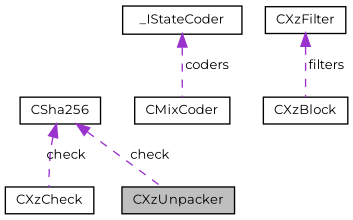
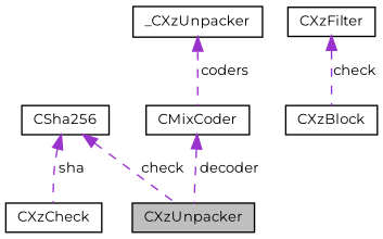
  digraph {
    fontname=Montserrat
    node [color=black fillcolor=white fontname=Montserrat fontsize=10 shape=record style=filled]
    edge [color=darkorchid3 dir=back fontname=Montserrat fontsize=10 labelfontname=Helvetica labelfontsize=10 style=dashed]
    n1 [fillcolor=grey75 fontcolor=black height=0.2 label=CXzUnpacker width=0.4]
    n2 [height=0.2 label=CXzBlock width=0.4]
    n3 [height=0.2 label=CXzFilter width=0.4]
    n4 [height=0.2 label=CXzCheck width=0.4]
    n5 [height=0.2 label=CSha256 width=0.4]
    n6 [height=0.2 label=CMixCoder width=0.4]
-   n7 [height=0.2 label=_IStateCoder width=0.4]
-   n3 -> n2 [label=" filters"]
+   n7 [height=0.2 label=_CXzUnpacker width=0.4]
+   n3 -> n2 [label=" check"]
    n5 -> n1 [label=" check"]
-   n5 -> n4 [label=" check"]
+   n5 -> n4 [label=" sha"]
+   n6 -> n1 [label=" decoder"]
    n7 -> n6 [label=" coders"]
  }
